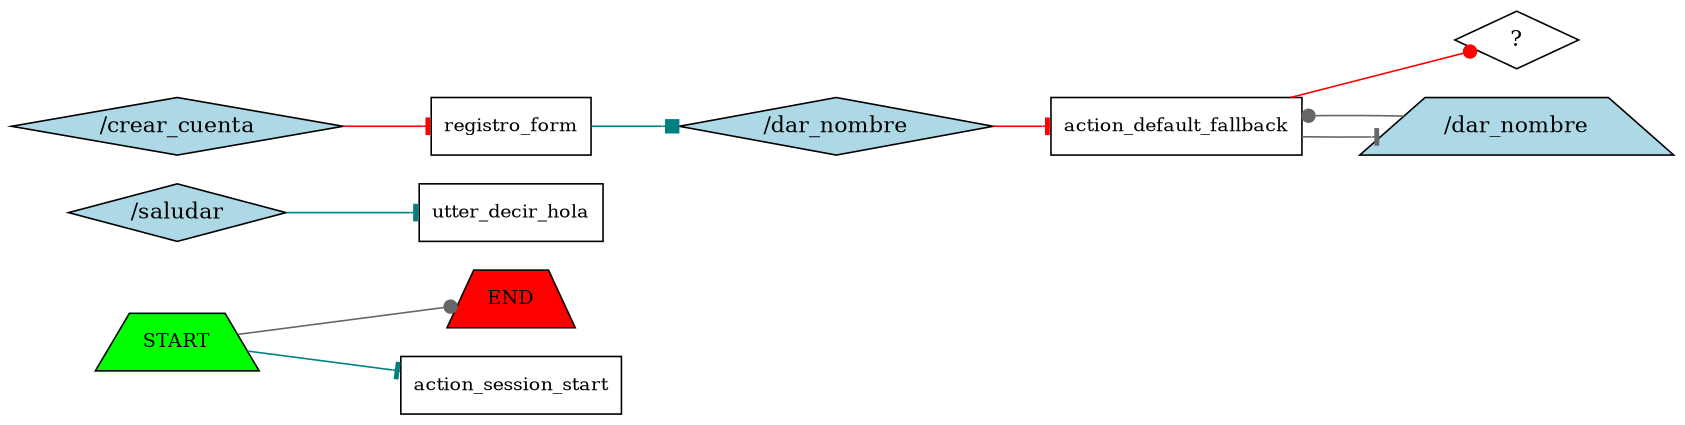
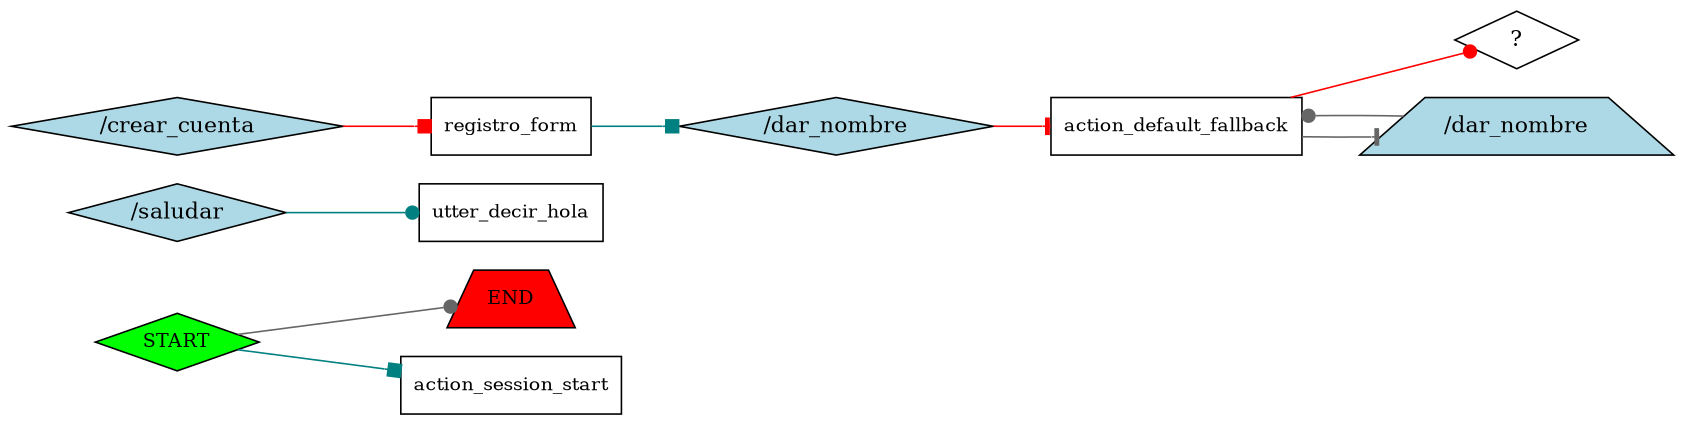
  digraph {
    rankdir=LR
    node [fontsize=12 shape=diamond style=filled]
    edge [arrowhead=tee color=gray40]
-   n1 [fillcolor=green label=START shape=trapezium]
+   n1 [fillcolor=green label=START]
    n2 [fillcolor=red label=END shape=trapezium]
    n3 [label=action_session_start shape=box style=""]
    n4 [fillcolor=lightblue label="/saludar" fontsize=""]
    n5 [label=utter_decir_hola shape=box style=""]
    n6 [fillcolor=lightblue label="/crear_cuenta" fontsize=""]
    n7 [label=registro_form shape=box style=""]
    n8 [fillcolor=lightblue label="/dar_nombre" fontsize=""]
    n9 [label=action_default_fallback shape=box style=""]
    n10 [label="  ?  " fontsize="" style=""]
    n11 [fillcolor=lightblue label="/dar_nombre" shape=trapezium fontsize=""]
    n1 -> n2 [arrowhead=dot]
-   n1 -> n3 [color=teal]
-   n4 -> n5 [color=teal]
-   n6 -> n7 [color=red]
+   n1 -> n3 [arrowhead=box color=teal]
+   n4 -> n5 [arrowhead=dot color=teal]
+   n6 -> n7 [arrowhead=box color=red]
    n7 -> n8 [arrowhead=box color=teal]
    n8 -> n9 [color=red]
    n9 -> n10 [arrowhead=dot color=red]
    n9 -> n11
    n11 -> n9 [arrowhead=dot]
  }
